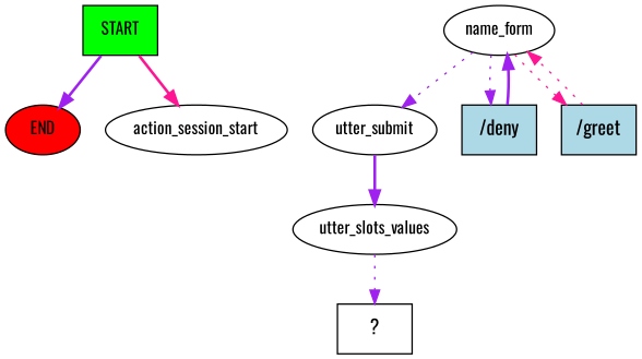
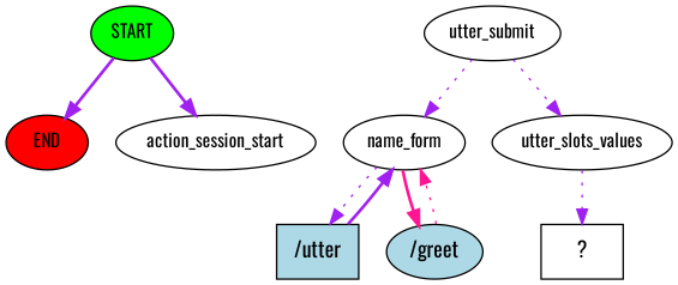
  digraph {
    fontname=Oswald
    node [fontname=Oswald fontsize=12]
    edge [color=purple fontname=Oswald style=dotted]
-   n1 [fillcolor=green label=START style=filled shape=box]
+   n1 [fillcolor=green label=START style=filled]
    n2 [fillcolor=red label=END style=filled]
    n3 [label=action_session_start]
    n4 [label=name_form]
    n5 [label=utter_submit]
-   n6 [fillcolor=lightblue label="/deny" shape=rect style=filled fontsize=""]
-   n7 [fillcolor=lightblue label="/greet" shape=rect style=filled fontsize=""]
+   n6 [fillcolor=lightblue label="/utter" shape=rect style=filled fontsize=""]
+   n7 [fillcolor=lightblue label="/greet" shape=ellipse style=filled fontsize=""]
    n8 [label=utter_slots_values]
    n9 [label="  ?  " shape=rect fontsize=""]
    n1 -> n2 [style=bold]
-   n1 -> n3 [color=deeppink style=bold]
-   n4 -> n5
+   n1 -> n3 [style=bold]
+   n5 -> n4
    n4 -> n6
-   n4 -> n7 [color=deeppink]
-   n5 -> n8 [style=bold]
+   n4 -> n7 [color=deeppink style=bold]
+   n5 -> n8
    n6 -> n4 [style=bold]
    n7 -> n4 [color=deeppink]
    n8 -> n9
  }
